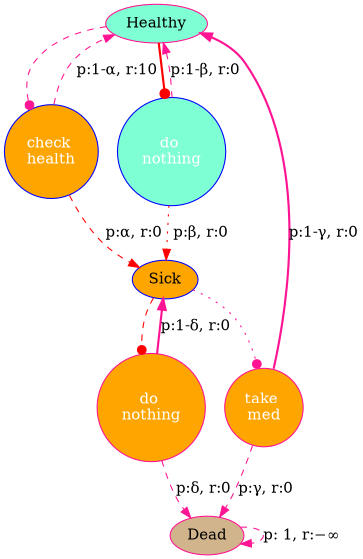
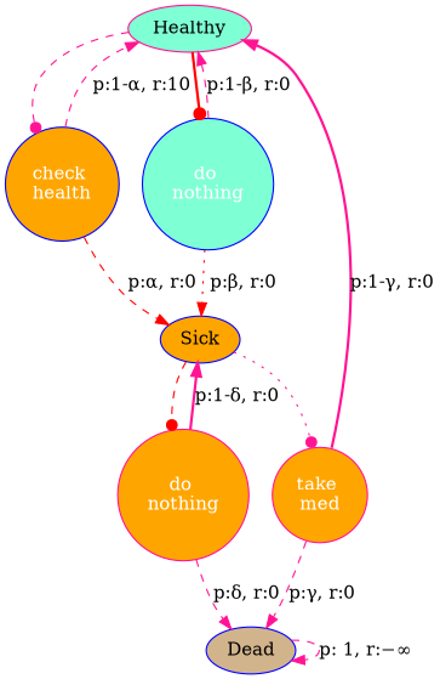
  digraph {
    node [style=filled fillcolor=orange color=deeppink fontcolor=white shape=circle]
    edge [color=deeppink style=dashed]
    n1 [label=Healthy fillcolor=aquamarine fontcolor="" shape=""]
    n2 [label="check \nhealth" color=blue]
    n3 [fillcolor=aquamarine label="do \nnothing" color=blue]
    n4 [label=Sick color=blue fontcolor="" shape=""]
    n5 [label="take \nmed"]
    n6 [label="do \nnothing"]
-   n7 [label=Dead fillcolor=tan fontcolor="" shape=""]
+   n7 [label=Dead fillcolor=tan color=blue fontcolor="" shape=""]
    n1 -> n2 [arrowhead=dot]
    n1 -> n3 [arrowhead=dot color=red style=bold]
    n2 -> n1 [label=" p:1-&alpha;, r:10"]
    n2 -> n4 [label=" p:&alpha;, r:0" color=red]
    n3 -> n1 [label="p:1-&beta;, r:0"]
    n3 -> n4 [label=" p:&beta;, r:0" color=red style=dotted]
    n4 -> n5 [arrowhead=dot style=dotted]
    n4 -> n6 [arrowhead=dot color=red]
    n5 -> n1 [label="p:1-&gamma;, r:0" style=bold]
    n5 -> n7 [label="p:&gamma;, r:0"]
    n6 -> n4 [label="p:1-&delta;, r:0" style=bold]
    n6 -> n7 [label="p:&delta;, r:0"]
    n7 -> n7 [label="p: 1, r:&minus;&infin;"]
  }
